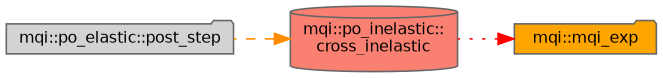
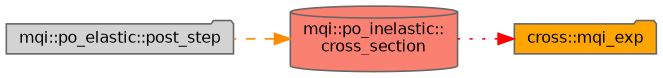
  digraph {
    rankdir=RL
    node [color=grey40 fontname=Helvetica fontsize=10 shape=folder style=filled]
    edge [dir=back fontname=Helvetica fontsize=10 labelfontname=Helvetica labelfontsize=10]
-   n1 [color=gray40 fillcolor=orange fontcolor=black height=0.2 label="mqi::mqi_exp" width=0.4]
-   n2 [fillcolor=salmon height=0.2 label="mqi::po_inelastic::\lcross_inelastic" shape=cylinder width=0.4]
+   n1 [color=gray40 fillcolor=orange fontcolor=black height=0.2 label="cross::mqi_exp" width=0.4]
+   n2 [fillcolor=salmon height=0.2 label="mqi::po_inelastic::\lcross_section" shape=cylinder width=0.4]
    n3 [fillcolor=lightgrey height=0.2 label="mqi::po_elastic::post_step" width=0.4]
    n1 -> n2 [color=red style=dotted]
    n2 -> n3 [color=darkorange style=dashed]
  }
